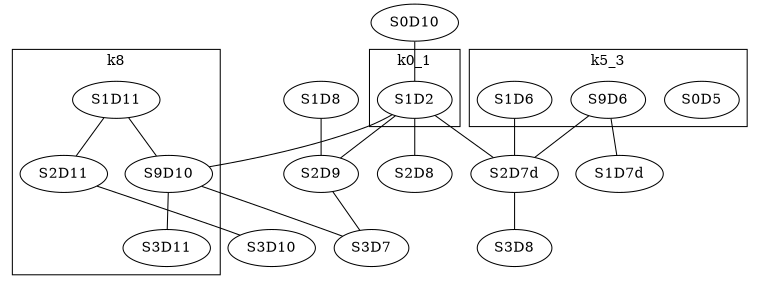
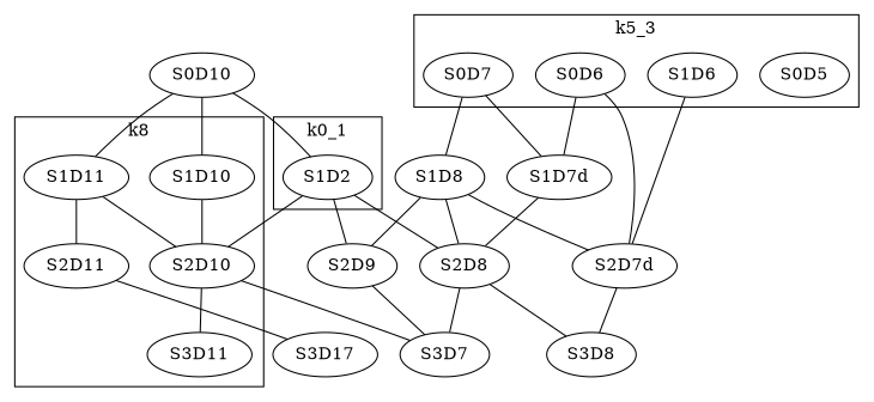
  graph {
+   S1D10
    S1D11
-   S2D10 [label=S9D10]
+   S2D10
    S2D11
    S3D11
    n6 [label=S1D2]
    S0D5
-   S0D6 [label=S9D6]
+   S0D6
+   S0D7
    S1D6
    n11 [label=S3D7]
-   S3D10
+   S3D10 [label=S3D17]
    S2D9
    S2D8
    S1D7d
    S2D7d
    S1D8
    S3D8
    S0D10
    subgraph cluster_1 {
      label=k8
+     S1D10
      S1D11
      S2D10
      S2D11
      S3D11
    }
    subgraph cluster_2 {
      label=k0_1
      n6
    }
    subgraph cluster_3 {
      label=k5_0
    }
    subgraph cluster_4 {
      label=k5_3
      S0D5
      S0D6
+     S0D7
      S1D6
    }
+   S1D10 -- S2D10
    S1D11 -- S2D10
    S1D11 -- S2D11
    S2D10 -- S3D11
    S2D10 -- n11
    S2D11 -- S3D10
    n6 -- S2D10
    n6 -- S2D9
    n6 -- S2D8
    S0D6 -- S1D7d
    S0D6 -- S2D7d
+   S0D7 -- S1D7d
+   S0D7 -- S1D8
    S1D6 -- S2D7d
    S2D9 -- n11
+   S2D8 -- n11
+   S2D8 -- S3D8
+   S1D7d -- S2D8
    S2D7d -- S3D8
    S1D8 -- S2D9
-   n6 -- S2D7d
+   S1D8 -- S2D8
+   S1D8 -- S2D7d
+   S0D10 -- S1D10
+   S0D10 -- S1D11
    S0D10 -- n6
  }
